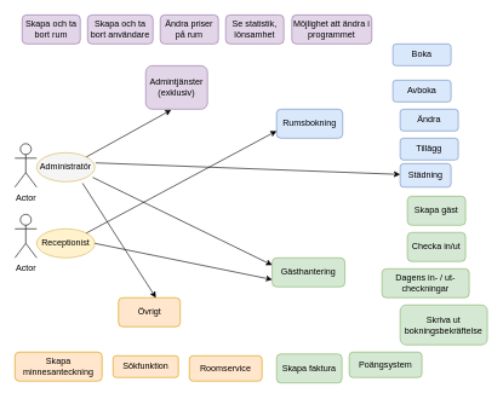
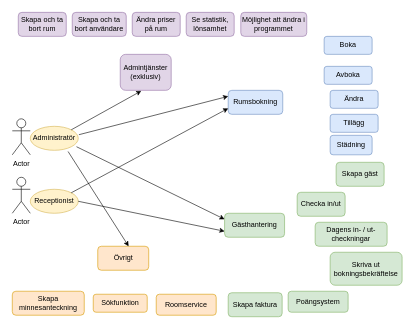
  <mxCell id="0" />
  <mxCell id="1" parent="0" />
  <mxCell id="2" value="Actor" style="shape=umlActor;verticalLabelPosition=bottom;verticalAlign=top;html=1;outlineConnect=0;" parent="1" vertex="1"><mxGeometry x="20" y="197.5" width="30" height="60" as="geometry" /></mxCell>
  <mxCell id="3" value="Skapa och ta bort rum" style="rounded=1;whiteSpace=wrap;html=1;fillColor=#e1d5e7;strokeColor=#9673a6;" parent="1" vertex="1"><mxGeometry x="30" y="20" width="80" height="40" as="geometry" /></mxCell>
  <mxCell id="4" value="&lt;div&gt;Ändra priser&lt;/div&gt;&lt;div&gt;på rum&lt;br&gt;&lt;/div&gt;" style="rounded=1;whiteSpace=wrap;html=1;fillColor=#e1d5e7;strokeColor=#9673a6;" parent="1" vertex="1"><mxGeometry x="220" y="20" width="80" height="40" as="geometry" /></mxCell>
- <mxCell id="5" value="Administratör" style="ellipse;whiteSpace=wrap;html=1;fillColor=#f5f5f5;strokeColor=#d6b656;" parent="1" vertex="1"><mxGeometry x="50" y="210" width="80" height="40" as="geometry" /></mxCell>
+ <mxCell id="5" value="Administratör" style="ellipse;whiteSpace=wrap;html=1;fillColor=#fff2cc;strokeColor=#d6b656;" parent="1" vertex="1"><mxGeometry x="50" y="210" width="80" height="40" as="geometry" /></mxCell>
  <mxCell id="6" value="&lt;div&gt;Receptionist&lt;/div&gt;" style="ellipse;whiteSpace=wrap;html=1;fillColor=#fff2cc;strokeColor=#d6b656;" parent="1" vertex="1"><mxGeometry x="50" y="315" width="80" height="40" as="geometry" /></mxCell>
  <mxCell id="7" value="Skapa och ta bort användare" style="rounded=1;whiteSpace=wrap;html=1;fillColor=#e1d5e7;strokeColor=#9673a6;" parent="1" vertex="1"><mxGeometry x="120" y="20" width="90" height="40" as="geometry" /></mxCell>
  <mxCell id="8" value="Möjlighet att ändra i programmet" style="rounded=1;whiteSpace=wrap;html=1;fillColor=#e1d5e7;strokeColor=#9673a6;" parent="1" vertex="1"><mxGeometry x="401" y="20" width="110" height="40" as="geometry" /></mxCell>
  <mxCell id="9" value="Se statistik, lönsamhet" style="rounded=1;whiteSpace=wrap;html=1;fillColor=#e1d5e7;strokeColor=#9673a6;" parent="1" vertex="1"><mxGeometry x="310" y="20" width="80" height="40" as="geometry" /></mxCell>
  <mxCell id="10" value="Ändra" style="rounded=1;whiteSpace=wrap;html=1;fillColor=#dae8fc;strokeColor=#6c8ebf;" parent="1" vertex="1"><mxGeometry x="550" y="150" width="80" height="30" as="geometry" /></mxCell>
  <mxCell id="11" value="Sökfunktion" style="rounded=1;whiteSpace=wrap;html=1;fillColor=#ffe6cc;strokeColor=#d79b00;" parent="1" vertex="1"><mxGeometry x="155" y="490" width="90" height="30" as="geometry" /></mxCell>
  <mxCell id="12" value="Rumsbokning" style="rounded=1;whiteSpace=wrap;html=1;fillColor=#dae8fc;strokeColor=#6c8ebf;" parent="1" vertex="1"><mxGeometry x="380" y="150" width="91" height="40" as="geometry" /></mxCell>
  <mxCell id="13" value="Avboka" style="rounded=1;whiteSpace=wrap;html=1;fillColor=#dae8fc;strokeColor=#6c8ebf;" parent="1" vertex="1"><mxGeometry x="540" y="110" width="80" height="30" as="geometry" /></mxCell>
  <mxCell id="14" value="Boka" style="rounded=1;whiteSpace=wrap;html=1;fillColor=#dae8fc;strokeColor=#6c8ebf;" parent="1" vertex="1"><mxGeometry x="540" y="60" width="80" height="30" as="geometry" /></mxCell>
  <mxCell id="15" value="Skapa gäst" style="rounded=1;whiteSpace=wrap;html=1;fillColor=#d5e8d4;strokeColor=#82b366;" parent="1" vertex="1"><mxGeometry x="560" y="270" width="80" height="40" as="geometry" /></mxCell>
  <mxCell id="16" value="Poängsystem" style="rounded=1;whiteSpace=wrap;html=1;fillColor=#d5e8d4;strokeColor=#82b366;" parent="1" vertex="1"><mxGeometry x="480" y="485" width="100" height="35" as="geometry" /></mxCell>
  <mxCell id="17" value="Gästhantering" style="rounded=1;whiteSpace=wrap;html=1;fillColor=#d5e8d4;strokeColor=#82b366;" parent="1" vertex="1"><mxGeometry x="374" y="355" width="100" height="40" as="geometry" /></mxCell>
- <mxCell id="18" value="Checka in/ut" style="rounded=1;whiteSpace=wrap;html=1;fillColor=#d5e8d4;strokeColor=#82b366;" parent="1" vertex="1"><mxGeometry x="560" y="320" width="80" height="40" as="geometry" /></mxCell>
+ <mxCell id="18" value="Checka in/ut" style="rounded=1;whiteSpace=wrap;html=1;fillColor=#d5e8d4;strokeColor=#82b366;" parent="1" vertex="1"><mxGeometry x="495" y="320" width="80" height="40" as="geometry" /></mxCell>
  <mxCell id="19" value="Skapa faktura" style="rounded=1;whiteSpace=wrap;html=1;fillColor=#d5e8d4;strokeColor=#82b366;" parent="1" vertex="1"><mxGeometry x="380" y="487.5" width="90" height="40" as="geometry" /></mxCell>
  <mxCell id="20" value="Skapa minnesanteckning" style="rounded=1;whiteSpace=wrap;html=1;fillColor=#ffe6cc;strokeColor=#d79b00;" parent="1" vertex="1"><mxGeometry x="20" y="485" width="120" height="40" as="geometry" /></mxCell>
  <mxCell id="21" value="Tillägg" style="rounded=1;whiteSpace=wrap;html=1;fillColor=#dae8fc;strokeColor=#6c8ebf;" parent="1" vertex="1"><mxGeometry x="550" y="190" width="80" height="30" as="geometry" /></mxCell>
  <mxCell id="22" value="Roomservice" style="rounded=1;whiteSpace=wrap;html=1;fillColor=#ffe6cc;strokeColor=#d79b00;" parent="1" vertex="1"><mxGeometry x="260" y="490" width="100" height="35" as="geometry" /></mxCell>
  <mxCell id="23" value="Dagens in- / ut-checkningar" style="rounded=1;whiteSpace=wrap;html=1;fillColor=#d5e8d4;strokeColor=#82b366;" parent="1" vertex="1"><mxGeometry x="525" y="370" width="120" height="40" as="geometry" /></mxCell>
  <mxCell id="24" value="Städning" style="rounded=1;whiteSpace=wrap;html=1;fillColor=#dae8fc;strokeColor=#6c8ebf;" parent="1" vertex="1"><mxGeometry x="550" y="225" width="70" height="32.5" as="geometry" /></mxCell>
  <mxCell id="25" value="Skriva ut bokningsbekräftelse" style="rounded=1;whiteSpace=wrap;html=1;fillColor=#d5e8d4;strokeColor=#82b366;" parent="1" vertex="1"><mxGeometry x="550" y="420" width="120" height="55" as="geometry" /></mxCell>
  <mxCell id="26" value="&lt;div&gt;Admintjänster&lt;/div&gt;&lt;div&gt;(exklusiv)&lt;/div&gt;" style="rounded=1;whiteSpace=wrap;html=1;fillColor=#e1d5e7;strokeColor=#9673a6;" parent="1" vertex="1"><mxGeometry x="200" y="90" width="85" height="60" as="geometry" /></mxCell>
  <mxCell id="27" value="Övrigt" style="rounded=1;whiteSpace=wrap;html=1;fillColor=#ffe6cc;strokeColor=#d79b00;" parent="1" vertex="1"><mxGeometry x="162.5" y="410" width="85" height="40" as="geometry" /></mxCell>
  <mxCell id="28" value="Actor" style="shape=umlActor;verticalLabelPosition=bottom;verticalAlign=top;html=1;outlineConnect=0;" vertex="1" parent="1"><mxGeometry x="20" y="295" width="30" height="60" as="geometry" /></mxCell>
  <mxCell id="29" value="" style="endArrow=classic;html=1;rounded=0;exitX=1;exitY=0.5;exitDx=0;exitDy=0;entryX=0;entryY=0.75;entryDx=0;entryDy=0;" edge="1" parent="1" source="6" target="17"><mxGeometry width="50" height="50" relative="1" as="geometry"><mxPoint x="400" y="360" as="sourcePoint" /><mxPoint x="310" y="360" as="targetPoint" /></mxGeometry></mxCell>
  <mxCell id="30" value="" style="endArrow=classic;html=1;rounded=0;exitX=1;exitY=0;exitDx=0;exitDy=0;entryX=0;entryY=0.75;entryDx=0;entryDy=0;" edge="1" parent="1" source="6" target="12"><mxGeometry width="50" height="50" relative="1" as="geometry"><mxPoint x="400" y="360" as="sourcePoint" /><mxPoint x="310" y="200" as="targetPoint" /></mxGeometry></mxCell>
  <mxCell id="31" value="" style="endArrow=classic;html=1;rounded=0;exitX=0.788;exitY=1.05;exitDx=0;exitDy=0;exitPerimeter=0;entryX=0.606;entryY=0;entryDx=0;entryDy=0;entryPerimeter=0;" edge="1" parent="1" source="5" target="27"><mxGeometry width="50" height="50" relative="1" as="geometry"><mxPoint x="400" y="360" as="sourcePoint" /><mxPoint x="450" y="310" as="targetPoint" /></mxGeometry></mxCell>
  <mxCell id="32" value="" style="endArrow=classic;html=1;rounded=0;exitX=0.963;exitY=0.85;exitDx=0;exitDy=0;exitPerimeter=0;entryX=0;entryY=0.25;entryDx=0;entryDy=0;" edge="1" parent="1" source="5" target="17"><mxGeometry width="50" height="50" relative="1" as="geometry"><mxPoint x="400" y="360" as="sourcePoint" /><mxPoint x="450" y="310" as="targetPoint" /></mxGeometry></mxCell>
- <mxCell id="33" value="" style="endArrow=classic;html=1;rounded=0;exitX=1.013;exitY=0.35;exitDx=0;exitDy=0;exitPerimeter=0;" edge="1" parent="1" source="5" target="24"><mxGeometry width="50" height="50" relative="1" as="geometry"><mxPoint x="400" y="360" as="sourcePoint" /><mxPoint x="450" y="310" as="targetPoint" /></mxGeometry></mxCell>
+ <mxCell id="33" value="" style="endArrow=classic;html=1;rounded=0;exitX=1.013;exitY=0.35;exitDx=0;exitDy=0;entryX=0;entryY=0.25;entryDx=0;entryDy=0;exitPerimeter=0;entryPerimeter=0;" edge="1" parent="1" source="5" target="12"><mxGeometry width="50" height="50" relative="1" as="geometry"><mxPoint x="400" y="360" as="sourcePoint" /><mxPoint x="450" y="310" as="targetPoint" /></mxGeometry></mxCell>
  <mxCell id="34" value="" style="endArrow=classic;html=1;rounded=0;exitX=1;exitY=0;exitDx=0;exitDy=0;entryX=0.412;entryY=1.017;entryDx=0;entryDy=0;entryPerimeter=0;" edge="1" parent="1" source="5" target="26"><mxGeometry width="50" height="50" relative="1" as="geometry"><mxPoint x="400" y="360" as="sourcePoint" /><mxPoint x="450" y="310" as="targetPoint" /></mxGeometry></mxCell>
